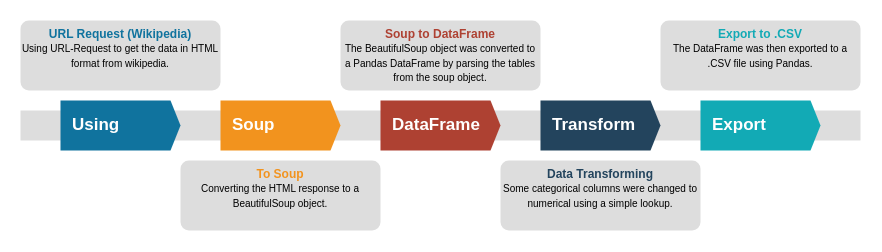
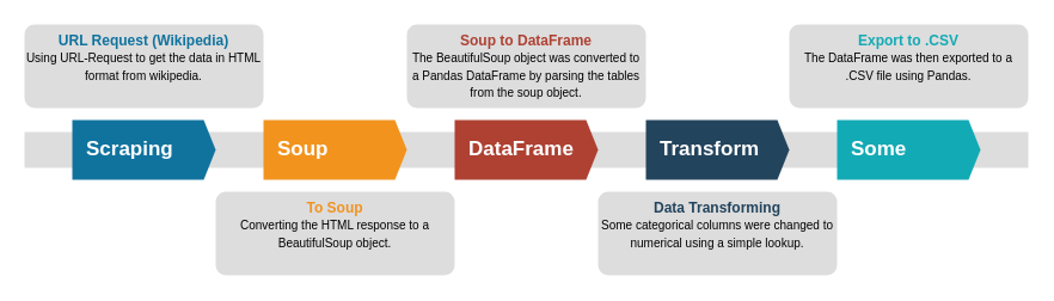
  <mxCell id="0" />
  <mxCell id="1" parent="0" />
  <mxCell id="2" value="" style="fillColor=#dddddd;rounded=0;strokeColor=none;" vertex="1" parent="1"><mxGeometry x="20" y="110" width="840" height="30" as="geometry" /></mxCell>
- <mxCell id="3" value="Using" style="shape=mxgraph.infographic.ribbonSimple;notch1=0;notch2=10;notch=0;html=1;fillColor=#10739E;strokeColor=none;shadow=0;fontSize=17;fontColor=#FFFFFF;align=left;spacingLeft=10;fontStyle=1;" vertex="1" parent="1"><mxGeometry y="100" width="120" height="50" as="geometry" x="60" /></mxCell>
+ <mxCell id="3" value="Scraping" style="shape=mxgraph.infographic.ribbonSimple;notch1=0;notch2=10;notch=0;html=1;fillColor=#10739E;strokeColor=none;shadow=0;fontSize=17;fontColor=#FFFFFF;align=left;spacingLeft=10;fontStyle=1;" vertex="1" parent="1"><mxGeometry y="100" width="120" height="50" as="geometry" x="60" /></mxCell>
  <mxCell id="4" value="Soup" style="shape=mxgraph.infographic.ribbonSimple;notch1=0;notch2=10;notch=0;html=1;fillColor=#F2931E;strokeColor=none;shadow=0;fontSize=17;fontColor=#FFFFFF;align=left;spacingLeft=10;fontStyle=1;" vertex="1" parent="1"><mxGeometry x="220" y="100" width="120" height="50" as="geometry" /></mxCell>
  <mxCell id="5" value="DataFrame" style="shape=mxgraph.infographic.ribbonSimple;notch1=0;notch2=10;notch=0;html=1;fillColor=#AE4132;strokeColor=none;shadow=0;fontSize=17;fontColor=#FFFFFF;align=left;spacingLeft=10;fontStyle=1;" vertex="1" parent="1"><mxGeometry x="380" y="100" width="120" height="50" as="geometry" /></mxCell>
  <mxCell id="6" value="Transform" style="shape=mxgraph.infographic.ribbonSimple;notch1=0;notch2=10;notch=0;html=1;fillColor=#23445D;strokeColor=none;shadow=0;fontSize=17;fontColor=#FFFFFF;align=left;spacingLeft=10;fontStyle=1;" vertex="1" parent="1"><mxGeometry x="540" y="100" width="120" height="50" as="geometry" /></mxCell>
- <mxCell id="7" value="Export" style="shape=mxgraph.infographic.ribbonSimple;notch1=0;notch2=10;notch=0;html=1;fillColor=#12AAB5;strokeColor=none;shadow=0;fontSize=17;fontColor=#FFFFFF;align=left;spacingLeft=10;fontStyle=1;" vertex="1" parent="1"><mxGeometry x="700" y="100" width="120" height="50" as="geometry" /></mxCell>
+ <mxCell id="7" value="Some" style="shape=mxgraph.infographic.ribbonSimple;notch1=0;notch2=10;notch=0;html=1;fillColor=#12AAB5;strokeColor=none;shadow=0;fontSize=17;fontColor=#FFFFFF;align=left;spacingLeft=10;fontStyle=1;" vertex="1" parent="1"><mxGeometry x="700" y="100" width="120" height="50" as="geometry" /></mxCell>
  <mxCell id="8" value="&lt;font&gt;&lt;font color=&quot;#10739e&quot;&gt;&lt;b&gt;URL Request (Wikipedia)&lt;/b&gt;&lt;/font&gt;&lt;br&gt;&lt;font size=&quot;1&quot;&gt;Using URL-Request to get the data in HTML format from wikipedia.&lt;/font&gt;&lt;br&gt;&lt;/font&gt;" style="rounded=1;strokeColor=none;fillColor=#DDDDDD;align=center;arcSize=12;verticalAlign=top;whiteSpace=wrap;html=1;fontSize=12;" vertex="1" parent="1"><mxGeometry x="20" y="20" width="200" height="70" as="geometry" /></mxCell>
  <mxCell id="9" value="&lt;font&gt;&lt;font style=&quot;font-size: 12px&quot; color=&quot;#F2931E&quot;&gt;&lt;b&gt;To Soup&lt;/b&gt;&lt;/font&gt;&lt;br&gt;&lt;font size=&quot;1&quot;&gt;Converting the HTML response to a BeautifulSoup object.&lt;/font&gt;&lt;br&gt;&lt;/font&gt;" style="rounded=1;strokeColor=none;fillColor=#DDDDDD;align=center;arcSize=12;verticalAlign=top;whiteSpace=wrap;html=1;fontSize=12;" vertex="1" parent="1"><mxGeometry x="180" y="160" width="200" height="70" as="geometry" /></mxCell>
  <mxCell id="10" value="&lt;font&gt;&lt;font style=&quot;font-size: 12px&quot; color=&quot;#AE4132&quot;&gt;&lt;b&gt;Soup to DataFrame&lt;/b&gt;&lt;/font&gt;&lt;br&gt;&lt;font size=&quot;1&quot;&gt;The BeautifulSoup object was converted to a Pandas DataFrame by parsing the tables from the soup object.&lt;/font&gt;&lt;br&gt;&lt;/font&gt;" style="rounded=1;strokeColor=none;fillColor=#DDDDDD;align=center;arcSize=12;verticalAlign=top;whiteSpace=wrap;html=1;fontSize=12;" vertex="1" parent="1"><mxGeometry x="340" y="20" width="200" height="70" as="geometry" /></mxCell>
  <mxCell id="11" value="&lt;font&gt;&lt;font style=&quot;font-size: 12px&quot; color=&quot;#23445D&quot;&gt;&lt;b&gt;Data Transforming&lt;/b&gt;&lt;/font&gt;&lt;br&gt;&lt;font size=&quot;1&quot;&gt;Some categorical columns were changed to numerical using a simple lookup.&lt;/font&gt;&lt;br&gt;&lt;/font&gt;" style="rounded=1;strokeColor=none;fillColor=#DDDDDD;align=center;arcSize=12;verticalAlign=top;whiteSpace=wrap;html=1;fontSize=12;" vertex="1" parent="1"><mxGeometry x="500" y="160" width="200" height="70" as="geometry" /></mxCell>
  <mxCell id="12" value="&lt;font&gt;&lt;font style=&quot;font-size: 12px&quot; color=&quot;#12AAB5&quot;&gt;&lt;b&gt;Export to .CSV&lt;/b&gt;&lt;/font&gt;&lt;br&gt;&lt;font size=&quot;1&quot;&gt;The DataFrame was then exported to a .CSV file using Pandas.&lt;/font&gt;&lt;br&gt;&lt;/font&gt;" style="rounded=1;strokeColor=none;fillColor=#DDDDDD;align=center;arcSize=12;verticalAlign=top;whiteSpace=wrap;html=1;fontSize=12;" vertex="1" parent="1"><mxGeometry x="660" y="20" width="200" height="70" as="geometry" /></mxCell>
